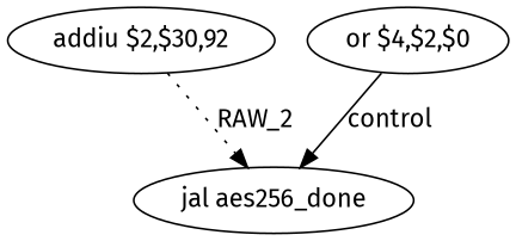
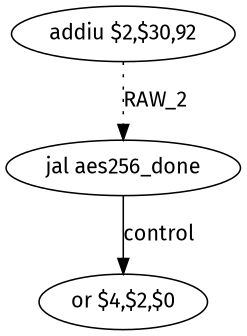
  digraph {
    fontname="Fira Sans"
    node [fontname="Fira Sans" shape=ellipse]
    edge [fontname="Fira Sans"]
    n1 [label="addiu $2,$30,92"]
    n2 [label="jal aes256_done"]
    n3 [label="or $4,$2,$0"]
    n1 -> n2 [label=RAW_2 style=dotted]
-   n3 -> n2 [label=control style=solid]
+   n2 -> n3 [label=control style=solid]
  }
